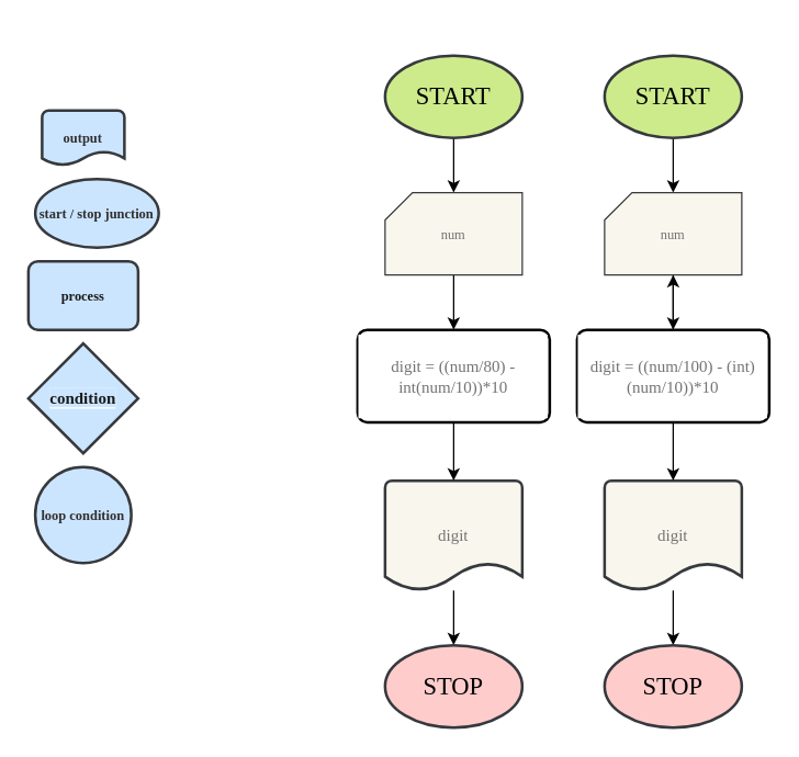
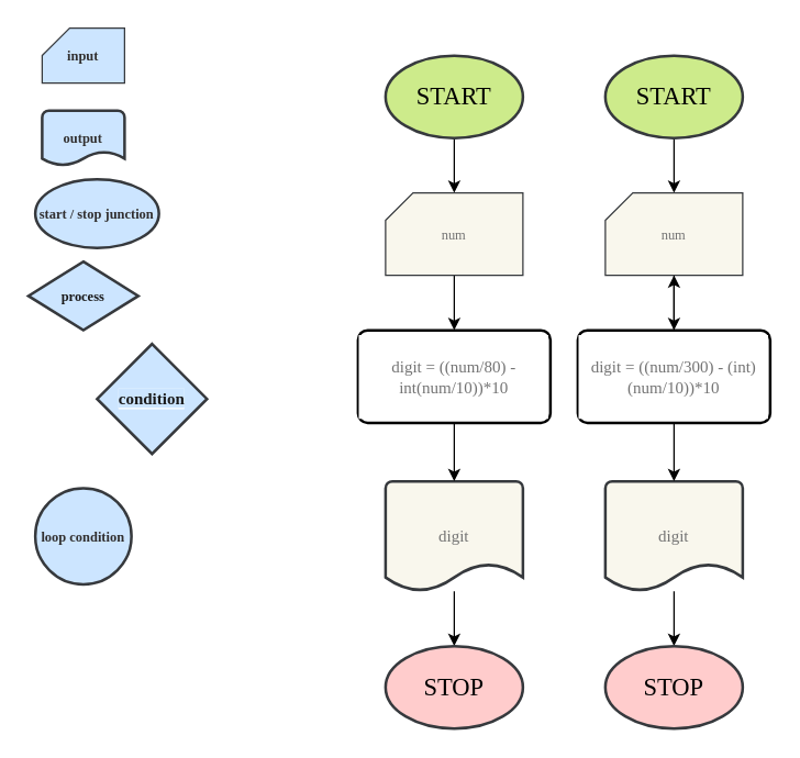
  <mxCell id="0" />
  <mxCell id="1" parent="0" />
  <mxCell id="2" style="edgeStyle=none;html=1;fontFamily=Tahoma;startArrow=none;" edge="1" parent="1" source="12" target="5"><mxGeometry relative="1" as="geometry" /></mxCell>
  <mxCell id="3" style="edgeStyle=none;html=1;entryX=0.5;entryY=0;entryDx=0;entryDy=0;entryPerimeter=0;fontFamily=Tahoma;fontColor=#737373;" edge="1" parent="1" source="4" target="7"><mxGeometry relative="1" as="geometry" /></mxCell>
  <mxCell id="4" value="&lt;h2&gt;&lt;font style=&quot;font-weight: normal;&quot; face=&quot;Tahoma&quot;&gt;START&lt;/font&gt;&lt;/h2&gt;" style="strokeWidth=2;html=1;shape=mxgraph.flowchart.start_1;whiteSpace=wrap;fillColor=#cdeb8b;strokeColor=#36393d;" vertex="1" parent="1"><mxGeometry x="280" y="40" width="100" height="60" as="geometry" /></mxCell>
  <mxCell id="5" value="&lt;h2&gt;&lt;span style=&quot;font-weight: normal;&quot;&gt;STOP&lt;/span&gt;&lt;/h2&gt;" style="strokeWidth=2;html=1;shape=mxgraph.flowchart.start_1;whiteSpace=wrap;fontFamily=Tahoma;fillColor=#ffcccc;strokeColor=#36393d;" vertex="1" parent="1"><mxGeometry x="280" y="470" width="100" height="60" as="geometry" /></mxCell>
  <mxCell id="6" style="edgeStyle=none;html=1;fontFamily=Tahoma;fontColor=#737373;" edge="1" parent="1" source="7" target="14"><mxGeometry relative="1" as="geometry" /></mxCell>
  <mxCell id="7" value="&lt;h5&gt;&lt;span style=&quot;font-weight: 400;&quot;&gt;num&lt;/span&gt;&lt;/h5&gt;" style="verticalLabelPosition=middle;verticalAlign=middle;html=1;shape=card;whiteSpace=wrap;size=20;arcSize=12;fontFamily=Tahoma;fillColor=#f9f7ed;strokeColor=#36393d;labelPosition=center;align=center;labelBackgroundColor=none;fontColor=#737373;" vertex="1" parent="1"><mxGeometry x="280" y="140" width="100" height="60" as="geometry" /></mxCell>
+ <mxCell id="8" value="&lt;h5&gt;input&lt;/h5&gt;" style="verticalLabelPosition=middle;verticalAlign=middle;html=1;shape=card;whiteSpace=wrap;size=20;arcSize=12;labelBackgroundColor=none;fontFamily=Tahoma;fillColor=#cce5ff;labelPosition=center;align=center;strokeColor=#36393d;fontColor=#312f2f;" vertex="1" parent="1"><mxGeometry x="30" y="20" width="60" height="40" as="geometry" /></mxCell>
  <mxCell id="9" value="&lt;h5&gt;output&lt;/h5&gt;" style="strokeWidth=2;html=1;shape=mxgraph.flowchart.document2;whiteSpace=wrap;size=0.25;labelBackgroundColor=none;fontFamily=Tahoma;fillColor=#cce5ff;strokeColor=#36393d;fontColor=#312f2f;" vertex="1" parent="1"><mxGeometry x="30" y="80" width="60" height="40" as="geometry" /></mxCell>
  <mxCell id="10" value="&lt;h5&gt;start / stop junction&lt;/h5&gt;" style="strokeWidth=2;html=1;shape=mxgraph.flowchart.start_1;whiteSpace=wrap;labelBackgroundColor=none;fontFamily=Tahoma;fillColor=#cce5ff;strokeColor=#36393d;fontColor=#312f2f;" vertex="1" parent="1"><mxGeometry x="25" y="130" width="90" height="50" as="geometry" /></mxCell>
- <mxCell id="11" value="&lt;h5&gt;&lt;font color=&quot;#1a1a1a&quot;&gt;process&lt;/font&gt;&lt;/h5&gt;" style="rounded=1;whiteSpace=wrap;html=1;absoluteArcSize=1;arcSize=14;strokeWidth=2;labelBackgroundColor=none;fontFamily=Tahoma;fillColor=#cce5ff;strokeColor=#36393d;" vertex="1" parent="1"><mxGeometry x="20" y="190" width="80" height="50" as="geometry" /></mxCell>
+ <mxCell id="11" value="&lt;h5&gt;&lt;font color=&quot;#1a1a1a&quot;&gt;process&lt;/font&gt;&lt;/h5&gt;" style="rhombus;whiteSpace=wrap;html=1;absoluteArcSize=1;arcSize=14;strokeWidth=2;labelBackgroundColor=none;fontFamily=Tahoma;fillColor=#cce5ff;strokeColor=#36393d;" vertex="1" parent="1"><mxGeometry x="20" y="190" width="80" height="50" as="geometry" /></mxCell>
  <mxCell id="12" value="&lt;h5&gt;&lt;span style=&quot;color: rgb(115, 115, 115); font-weight: normal; background-color: initial; font-size: 12px;&quot;&gt;digit&lt;/span&gt;&lt;br&gt;&lt;/h5&gt;" style="strokeWidth=2;html=1;shape=mxgraph.flowchart.document2;whiteSpace=wrap;size=0.25;labelBackgroundColor=none;fontFamily=Tahoma;fillColor=#f9f7ed;strokeColor=#36393d;" vertex="1" parent="1"><mxGeometry x="280" y="350" width="100" height="80" as="geometry" /></mxCell>
  <mxCell id="13" style="edgeStyle=none;html=1;fontFamily=Tahoma;fontColor=#737373;" edge="1" parent="1" source="14" target="12"><mxGeometry relative="1" as="geometry" /></mxCell>
  <mxCell id="14" value="&lt;h4 style=&quot;&quot;&gt;&lt;span style=&quot;font-weight: 400;&quot;&gt;digit = ((num/80) - int(num/10))*10&lt;/span&gt;&lt;/h4&gt;" style="rounded=1;whiteSpace=wrap;html=1;absoluteArcSize=1;arcSize=14;strokeWidth=2;labelBackgroundColor=#FFFFFF;fontFamily=Tahoma;fontColor=#737373;fillColor=#FFFFFF;direction=south;" vertex="1" parent="1"><mxGeometry x="260" y="240" width="140" height="67.5" as="geometry" /></mxCell>
  <mxCell id="15" style="edgeStyle=none;html=1;fontFamily=Tahoma;startArrow=none;" edge="1" parent="1" source="21" target="18"><mxGeometry relative="1" as="geometry" /></mxCell>
  <mxCell id="16" style="edgeStyle=none;html=1;entryX=0.5;entryY=0;entryDx=0;entryDy=0;entryPerimeter=0;fontFamily=Tahoma;fontColor=#737373;" edge="1" parent="1" source="17" target="20"><mxGeometry relative="1" as="geometry" /></mxCell>
  <mxCell id="17" value="&lt;h2&gt;&lt;font style=&quot;font-weight: normal;&quot; face=&quot;Tahoma&quot;&gt;START&lt;/font&gt;&lt;/h2&gt;" style="strokeWidth=2;html=1;shape=mxgraph.flowchart.start_1;whiteSpace=wrap;fillColor=#cdeb8b;strokeColor=#36393d;" vertex="1" parent="1"><mxGeometry x="440" y="40" width="100" height="60" as="geometry" /></mxCell>
  <mxCell id="18" value="&lt;h2&gt;&lt;span style=&quot;font-weight: normal;&quot;&gt;STOP&lt;/span&gt;&lt;/h2&gt;" style="strokeWidth=2;html=1;shape=mxgraph.flowchart.start_1;whiteSpace=wrap;fontFamily=Tahoma;fillColor=#ffcccc;strokeColor=#36393d;" vertex="1" parent="1"><mxGeometry x="440" y="470" width="100" height="60" as="geometry" /></mxCell>
  <mxCell id="19" style="edgeStyle=none;html=1;fontFamily=Tahoma;fontColor=#737373;" edge="1" parent="1" source="20" target="24"><mxGeometry relative="1" as="geometry" /></mxCell>
  <mxCell id="20" value="&lt;h5&gt;&lt;span style=&quot;font-weight: 400;&quot;&gt;num&lt;/span&gt;&lt;/h5&gt;" style="verticalLabelPosition=middle;verticalAlign=middle;html=1;shape=card;whiteSpace=wrap;size=20;arcSize=12;fontFamily=Tahoma;fillColor=#f9f7ed;strokeColor=#36393d;labelPosition=center;align=center;labelBackgroundColor=none;fontColor=#737373;" vertex="1" parent="1"><mxGeometry x="440" y="140" width="100" height="60" as="geometry" /></mxCell>
  <mxCell id="21" value="&lt;h5&gt;&lt;span style=&quot;color: rgb(115, 115, 115); font-weight: normal; background-color: initial; font-size: 12px;&quot;&gt;digit&lt;/span&gt;&lt;br&gt;&lt;/h5&gt;" style="strokeWidth=2;html=1;shape=mxgraph.flowchart.document2;whiteSpace=wrap;size=0.25;labelBackgroundColor=none;fontFamily=Tahoma;fillColor=#f9f7ed;strokeColor=#36393d;" vertex="1" parent="1"><mxGeometry x="440" y="350" width="100" height="80" as="geometry" /></mxCell>
  <mxCell id="22" style="edgeStyle=none;html=1;fontFamily=Tahoma;fontColor=#737373;" edge="1" parent="1" source="24" target="21"><mxGeometry relative="1" as="geometry" /></mxCell>
  <mxCell id="23" value="" style="edgeStyle=none;html=1;fontFamily=Tahoma;fontColor=#737373;" edge="1" parent="1" source="24" target="20"><mxGeometry relative="1" as="geometry" /></mxCell>
- <mxCell id="24" value="&lt;h4 style=&quot;&quot;&gt;&lt;span style=&quot;font-weight: 400;&quot;&gt;digit = ((num/100) - (int) (num/10))*10&lt;/span&gt;&lt;/h4&gt;" style="rounded=1;whiteSpace=wrap;html=1;absoluteArcSize=1;arcSize=14;strokeWidth=2;labelBackgroundColor=#FFFFFF;fontFamily=Tahoma;fontColor=#737373;fillColor=#FFFFFF;direction=south;" vertex="1" parent="1"><mxGeometry x="420" y="240" width="140" height="67.5" as="geometry" /></mxCell>
- <mxCell id="25" value="&lt;font color=&quot;#1a1a1a&quot; style=&quot;background-color: rgb(204, 229, 255);&quot;&gt;&lt;b&gt;condition&lt;/b&gt;&lt;/font&gt;" style="strokeWidth=2;html=1;shape=mxgraph.flowchart.decision;whiteSpace=wrap;labelBackgroundColor=#FFFFFF;fontFamily=Tahoma;fillColor=#CCE5FF;strokeColor=#36393d;" vertex="1" parent="1"><mxGeometry x="20" y="250" width="80" height="80" as="geometry" /></mxCell>
- <mxCell id="26" value="&lt;h5&gt;loop condition&lt;/h5&gt;" style="strokeWidth=2;html=1;shape=mxgraph.flowchart.start_1;whiteSpace=wrap;labelBackgroundColor=none;fontFamily=Tahoma;fillColor=#cce5ff;strokeColor=#36393d;fontColor=#312f2f;" vertex="1" parent="1"><mxGeometry x="25" y="340" width="70" height="70" as="geometry" /></mxCell>
+ <mxCell id="24" value="&lt;h4 style=&quot;&quot;&gt;&lt;span style=&quot;font-weight: 400;&quot;&gt;digit = ((num/300) - (int) (num/10))*10&lt;/span&gt;&lt;/h4&gt;" style="rounded=1;whiteSpace=wrap;html=1;absoluteArcSize=1;arcSize=14;strokeWidth=2;labelBackgroundColor=#FFFFFF;fontFamily=Tahoma;fontColor=#737373;fillColor=#FFFFFF;direction=south;" vertex="1" parent="1"><mxGeometry x="420" y="240" width="140" height="67.5" as="geometry" /></mxCell>
+ <mxCell id="25" value="&lt;font color=&quot;#1a1a1a&quot; style=&quot;background-color: rgb(204, 229, 255);&quot;&gt;&lt;b&gt;condition&lt;/b&gt;&lt;/font&gt;" style="strokeWidth=2;html=1;shape=mxgraph.flowchart.decision;whiteSpace=wrap;labelBackgroundColor=#FFFFFF;fontFamily=Tahoma;fillColor=#CCE5FF;strokeColor=#36393d;" vertex="1" parent="1"><mxGeometry x="70" y="250" width="80" height="80" as="geometry" /></mxCell>
+ <mxCell id="26" value="&lt;h5&gt;loop condition&lt;/h5&gt;" style="strokeWidth=2;html=1;shape=mxgraph.flowchart.start_1;whiteSpace=wrap;labelBackgroundColor=none;fontFamily=Tahoma;fillColor=#cce5ff;strokeColor=#36393d;fontColor=#312f2f;" vertex="1" parent="1"><mxGeometry x="25" y="355" width="70" height="70" as="geometry" /></mxCell>
